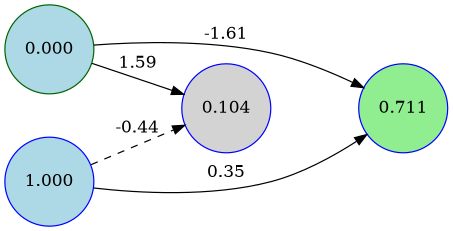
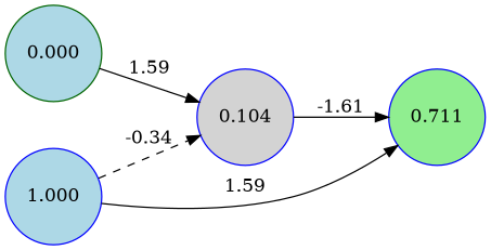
  digraph {
    rankdir=LR
    node [color=blue fillcolor=lightblue shape=circle style=filled]
    edge [style=solid]
    n1 [color=darkgreen label=0.000]
    n2 [fillcolor=lightgray label=0.104]
    n3 [fillcolor=lightgreen label=0.711]
    n4 [label=1.000]
    n1 -> n2 [label=1.59]
-   n1 -> n3 [label=-1.61]
-   n4 -> n2 [label=-0.44 style=dashed]
-   n4 -> n3 [label=0.35]
+   n2 -> n3 [label=-1.61]
+   n4 -> n2 [label=-0.34 style=dashed]
+   n4 -> n3 [label=1.59]
  }
